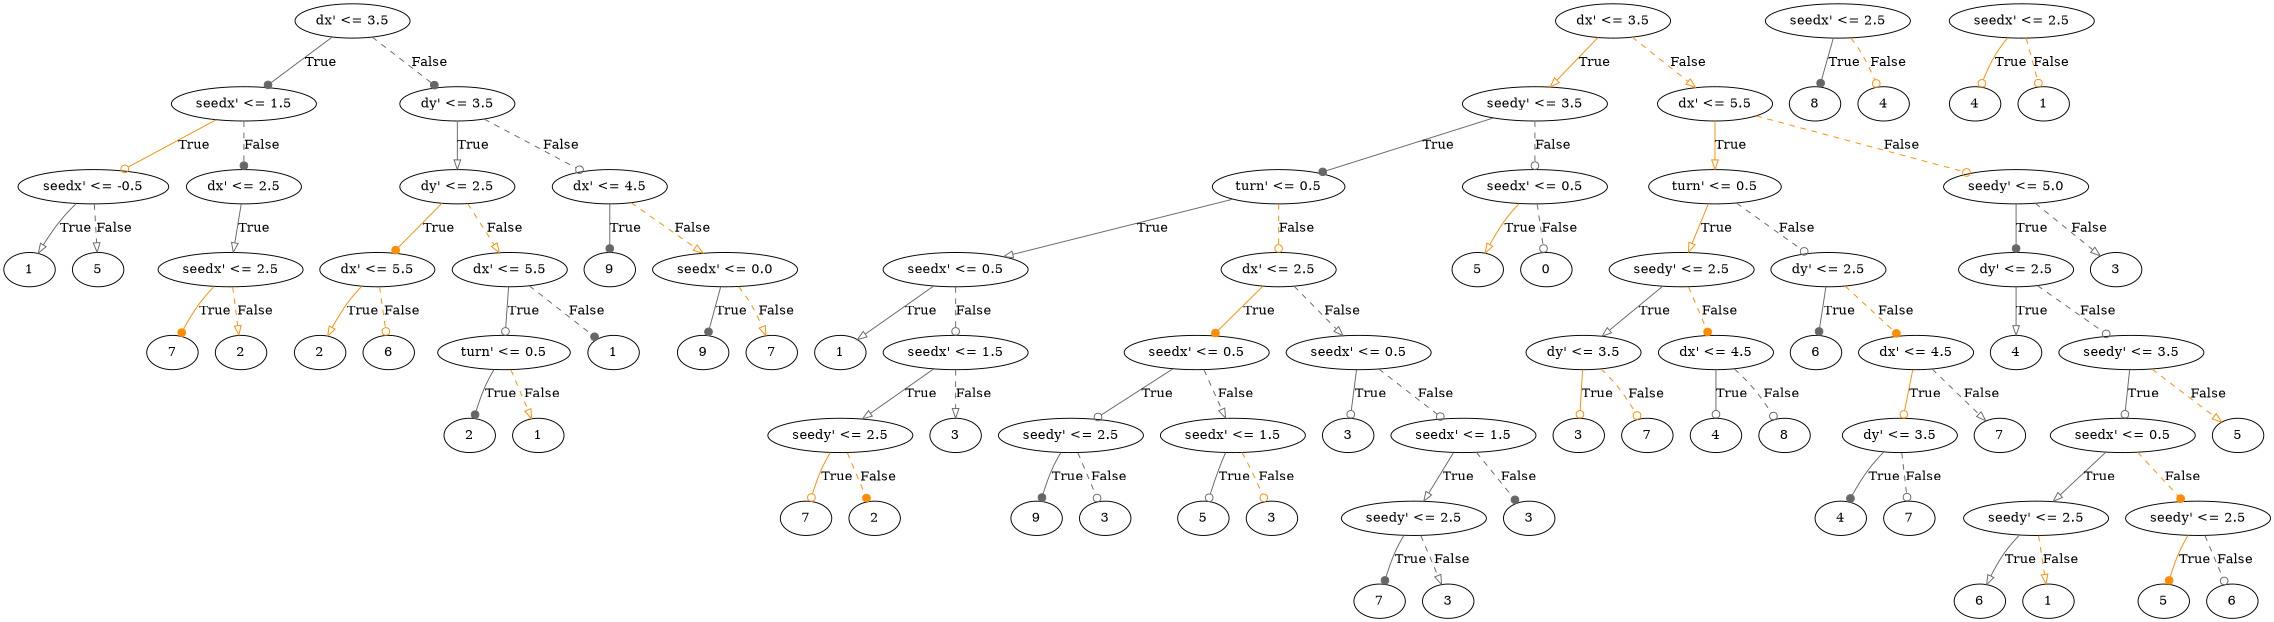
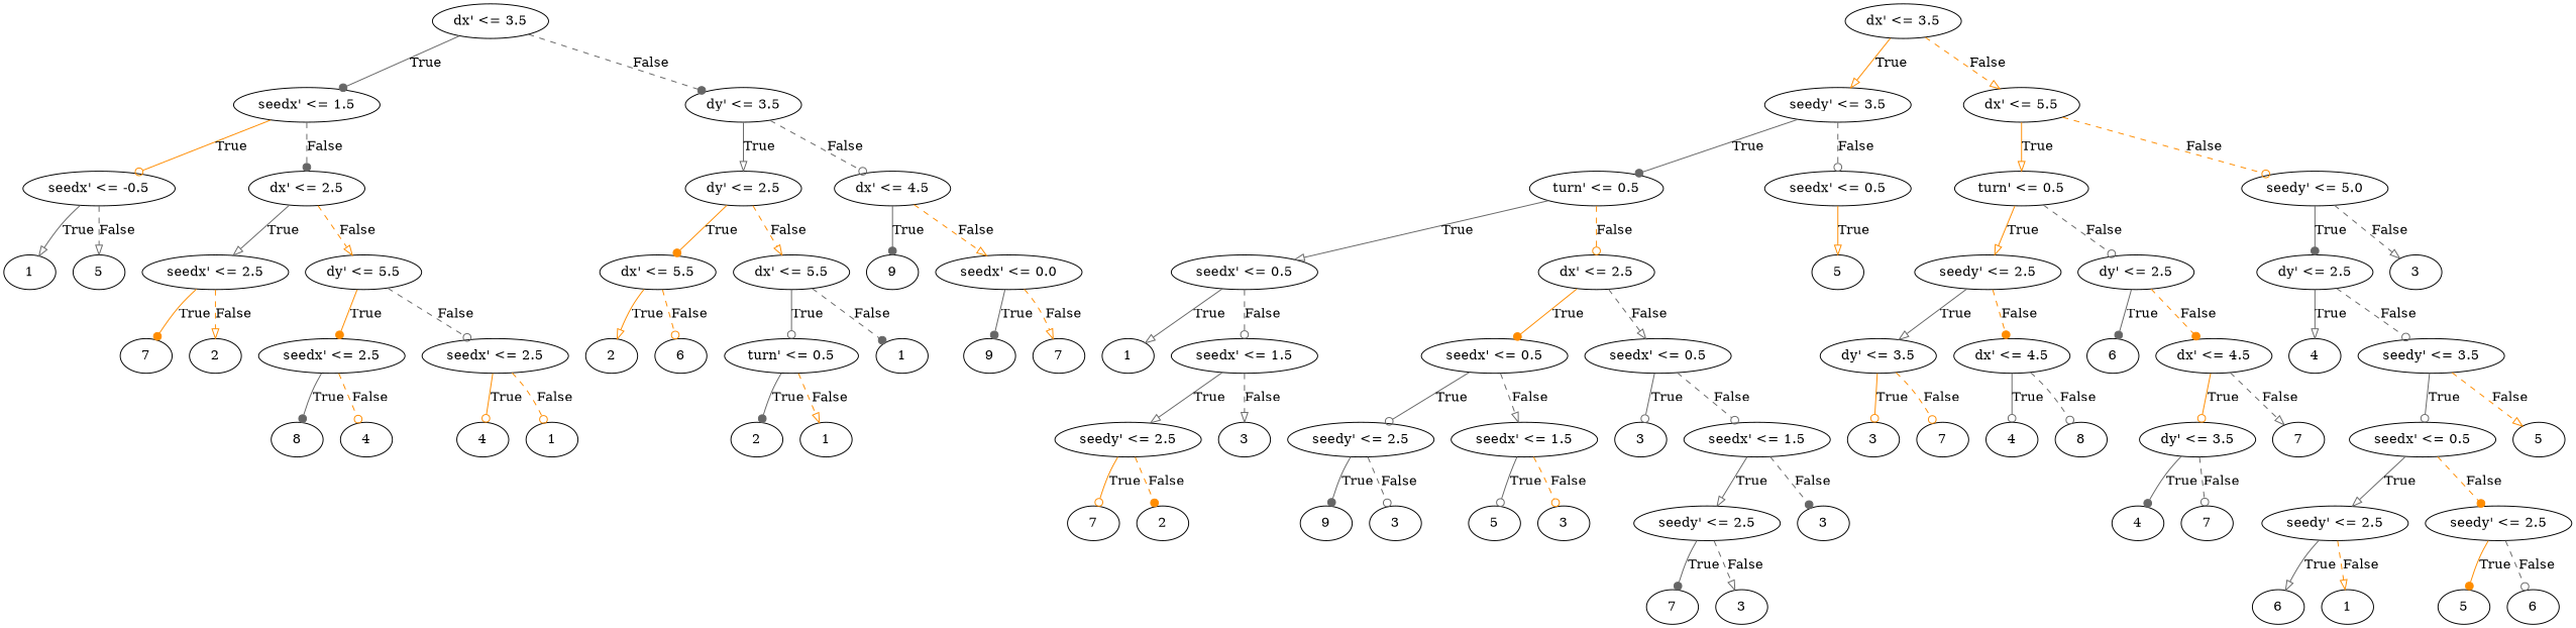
  digraph {
    edge [arrowhead=onormal color=gray40]
    n1 [label="dx' <= 3.5"]
    n2 [label="seedx' <= 1.5"]
    n3 [label="dy' <= 3.5"]
    n4 [label="dx' <= 3.5"]
    n5 [label="seedy' <= 3.5"]
    n6 [label="dx' <= 5.5"]
    n7 [label="seedx' <= -0.5"]
    n8 [label="dx' <= 2.5"]
    n9 [label="dy' <= 2.5"]
    n10 [label="dx' <= 4.5"]
    n11 [label=1]
    n12 [label=5]
    n13 [label="seedx' <= 2.5"]
+   n14 [label="dy' <= 5.5"]
    n15 [label=7]
    n16 [label=2]
    n17 [label="seedx' <= 2.5"]
    n18 [label="seedx' <= 2.5"]
    n19 [label=8]
    n20 [label=4]
    n21 [label=4]
    n22 [label=1]
    n23 [label="dx' <= 5.5"]
    n24 [label="dx' <= 5.5"]
    n25 [label=9]
    n26 [label="seedx' <= 0.0"]
    n27 [label=2]
    n28 [label=6]
    n29 [label="turn' <= 0.5"]
    n30 [label=1]
    n31 [label=2]
    n32 [label=1]
    n33 [label=9]
    n34 [label=7]
    n35 [label="turn' <= 0.5"]
    n36 [label="seedx' <= 0.5"]
    n37 [label="turn' <= 0.5"]
    n38 [label="seedy' <= 5.0"]
    n39 [label="seedx' <= 0.5"]
    n40 [label="dx' <= 2.5"]
    n41 [label=5]
-   n42 [label=0]
    n43 [label=1]
    n44 [label="seedx' <= 1.5"]
    n45 [label="seedx' <= 0.5"]
    n46 [label="seedx' <= 0.5"]
    n47 [label="seedy' <= 2.5"]
    n48 [label=3]
    n49 [label=7]
    n50 [label=2]
    n51 [label="seedy' <= 2.5"]
    n52 [label="seedx' <= 1.5"]
    n53 [label=3]
    n54 [label="seedx' <= 1.5"]
    n55 [label=9]
    n56 [label=3]
    n57 [label=5]
    n58 [label=3]
    n59 [label="seedy' <= 2.5"]
    n60 [label=3]
    n61 [label=7]
    n62 [label=3]
    n63 [label="seedy' <= 2.5"]
    n64 [label="dy' <= 2.5"]
    n65 [label="dy' <= 2.5"]
    n66 [label=3]
    n67 [label="dy' <= 3.5"]
    n68 [label="dx' <= 4.5"]
    n69 [label=6]
    n70 [label="dx' <= 4.5"]
    n71 [label=3]
    n72 [label=7]
    n73 [label=4]
    n74 [label=8]
    n75 [label="dy' <= 3.5"]
    n76 [label=7]
    n77 [label=4]
    n78 [label=7]
    n79 [label=4]
    n80 [label="seedy' <= 3.5"]
    n81 [label="seedx' <= 0.5"]
    n82 [label=5]
    n83 [label="seedy' <= 2.5"]
    n84 [label="seedy' <= 2.5"]
    n85 [label=6]
    n86 [label=1]
    n87 [label=5]
    n88 [label=6]
    n1 -> n2 [arrowhead=dot label=True]
    n1 -> n3 [arrowhead=dot label=False style=dashed]
    n2 -> n7 [arrowhead=odot color=darkorange label=True]
    n2 -> n8 [arrowhead=dot label=False style=dashed]
    n3 -> n9 [label=True]
    n3 -> n10 [arrowhead=odot label=False style=dashed]
    n4 -> n5 [color=darkorange label=True]
    n4 -> n6 [color=darkorange label=False style=dashed]
    n5 -> n35 [arrowhead=dot label=True]
    n5 -> n36 [arrowhead=odot label=False style=dashed]
    n6 -> n37 [color=darkorange label=True]
    n6 -> n38 [arrowhead=odot color=darkorange label=False style=dashed]
    n7 -> n11 [label=True]
    n7 -> n12 [label=False style=dashed]
    n8 -> n13 [label=True]
+   n8 -> n14 [color=darkorange label=False style=dashed]
    n9 -> n23 [arrowhead=dot color=darkorange label=True]
    n9 -> n24 [color=darkorange label=False style=dashed]
    n10 -> n25 [arrowhead=dot label=True]
    n10 -> n26 [color=darkorange label=False style=dashed]
    n13 -> n15 [arrowhead=dot color=darkorange label=True]
    n13 -> n16 [color=darkorange label=False style=dashed]
+   n14 -> n17 [arrowhead=dot color=darkorange label=True]
+   n14 -> n18 [arrowhead=odot label=False style=dashed]
    n17 -> n19 [arrowhead=dot label=True]
    n17 -> n20 [arrowhead=odot color=darkorange label=False style=dashed]
    n18 -> n21 [arrowhead=odot color=darkorange label=True]
    n18 -> n22 [arrowhead=odot color=darkorange label=False style=dashed]
    n23 -> n27 [color=darkorange label=True]
    n23 -> n28 [arrowhead=odot color=darkorange label=False style=dashed]
    n24 -> n29 [arrowhead=odot label=True]
    n24 -> n30 [arrowhead=dot label=False style=dashed]
    n26 -> n33 [arrowhead=dot label=True]
    n26 -> n34 [color=darkorange label=False style=dashed]
    n29 -> n31 [arrowhead=dot label=True]
    n29 -> n32 [color=darkorange label=False style=dashed]
    n35 -> n39 [label=True]
    n35 -> n40 [arrowhead=odot color=darkorange label=False style=dashed]
    n36 -> n41 [color=darkorange label=True]
-   n36 -> n42 [arrowhead=odot label=False style=dashed]
    n37 -> n63 [color=darkorange label=True]
    n37 -> n64 [arrowhead=odot label=False style=dashed]
    n38 -> n65 [arrowhead=dot label=True]
    n38 -> n66 [label=False style=dashed]
    n39 -> n43 [label=True]
    n39 -> n44 [arrowhead=odot label=False style=dashed]
    n40 -> n45 [arrowhead=dot color=darkorange label=True]
    n40 -> n46 [label=False style=dashed]
    n44 -> n47 [label=True]
    n44 -> n48 [label=False style=dashed]
    n45 -> n51 [arrowhead=odot label=True]
    n45 -> n52 [label=False style=dashed]
    n46 -> n53 [arrowhead=odot label=True]
    n46 -> n54 [arrowhead=odot label=False style=dashed]
    n47 -> n49 [arrowhead=odot color=darkorange label=True]
    n47 -> n50 [arrowhead=dot color=darkorange label=False style=dashed]
    n51 -> n55 [arrowhead=dot label=True]
    n51 -> n56 [arrowhead=odot label=False style=dashed]
    n52 -> n57 [arrowhead=odot label=True]
    n52 -> n58 [arrowhead=odot color=darkorange label=False style=dashed]
    n54 -> n59 [label=True]
    n54 -> n60 [arrowhead=dot label=False style=dashed]
    n59 -> n61 [arrowhead=dot label=True]
    n59 -> n62 [label=False style=dashed]
    n63 -> n67 [label=True]
    n63 -> n68 [arrowhead=dot color=darkorange label=False style=dashed]
    n64 -> n69 [arrowhead=dot label=True]
    n64 -> n70 [arrowhead=dot color=darkorange label=False style=dashed]
    n65 -> n79 [label=True]
    n65 -> n80 [arrowhead=odot label=False style=dashed]
    n67 -> n71 [arrowhead=odot color=darkorange label=True]
    n67 -> n72 [arrowhead=odot color=darkorange label=False style=dashed]
    n68 -> n73 [arrowhead=odot label=True]
    n68 -> n74 [arrowhead=odot label=False style=dashed]
    n70 -> n75 [arrowhead=odot color=darkorange label=True]
    n70 -> n76 [label=False style=dashed]
    n75 -> n77 [arrowhead=dot label=True]
    n75 -> n78 [arrowhead=odot label=False style=dashed]
    n80 -> n81 [arrowhead=odot label=True]
    n80 -> n82 [color=darkorange label=False style=dashed]
    n81 -> n83 [label=True]
    n81 -> n84 [arrowhead=dot color=darkorange label=False style=dashed]
    n83 -> n85 [label=True]
    n83 -> n86 [color=darkorange label=False style=dashed]
    n84 -> n87 [arrowhead=dot color=darkorange label=True]
    n84 -> n88 [arrowhead=odot label=False style=dashed]
  }
